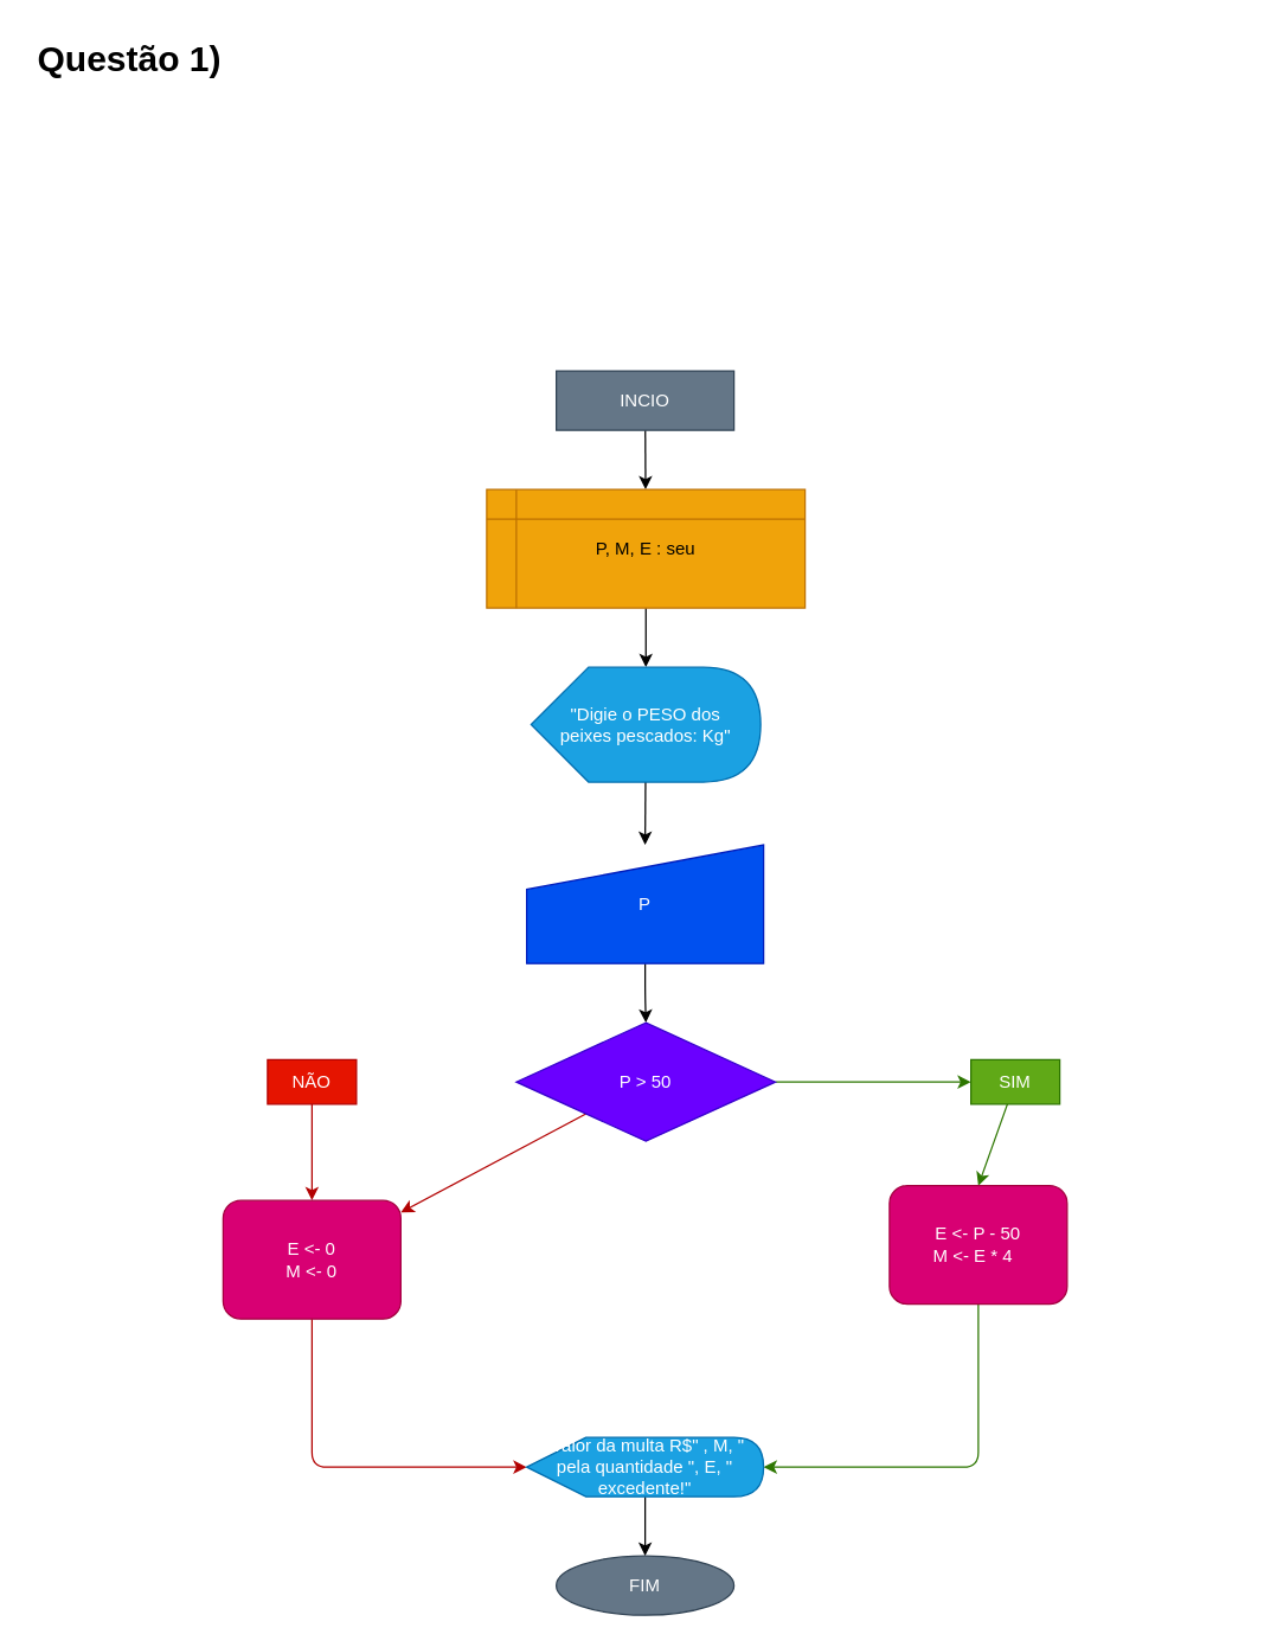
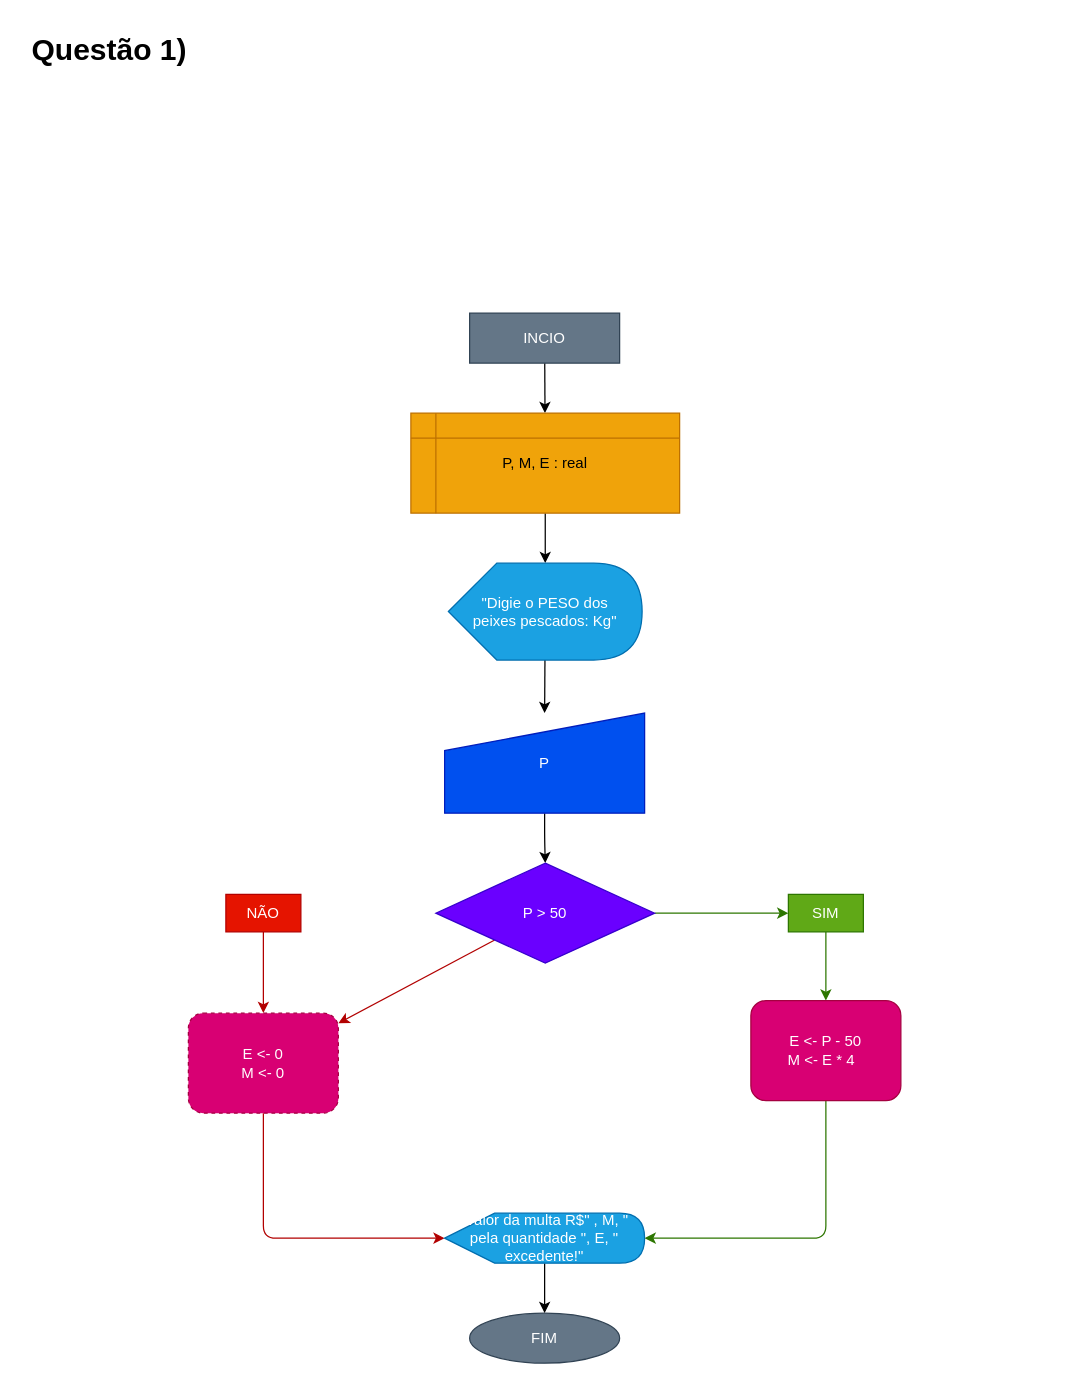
  <mxCell id="0" />
  <mxCell id="1" parent="0" />
  <mxCell id="2" value="&lt;h1&gt;&lt;span style=&quot;background-color: initial;&quot;&gt;Questão 1)&lt;/span&gt;&lt;/h1&gt;&lt;h1&gt;&lt;font color=&quot;#ffffff&quot;&gt;&lt;span style=&quot;font-family: Roboto, Arial, sans-serif; font-size: 14px; font-weight: 400; letter-spacing: 0.2px;&quot;&gt;1) João Papo-de-Pescador, homem de bem, comprou um microcomputador para controlar o rendimento diário de seu trabalho. Toda vez que ele traz um peso de peixes maior que o estabelecido pelo regulamento de pesca do estado de São Paulo (50 quilos) deve pagar um multa de R$ 4,00 por quilo excedente. João precisa que você faça um fluxograma que leia a variável P (peso de peixes) e verifique se há&amp;nbsp;&lt;/span&gt;&lt;span style=&quot;font-family: Roboto, Arial, sans-serif; font-size: 14px; font-weight: 400; letter-spacing: 0.2px;&quot;&gt;excesso. Se houver, gravar na variável E (Excesso) e na variável M o valor da multa Que João deverá pagar. Caso contrário mostrar tais variáveis com o conteúdo ZERO.&lt;/span&gt;&lt;/font&gt;&lt;br&gt;&lt;/h1&gt;" style="text;html=1;strokeColor=none;fillColor=none;spacing=5;spacingTop=-20;whiteSpace=wrap;overflow=hidden;rounded=0;" parent="1" vertex="1"><mxGeometry x="20" y="20" width="820" height="200" as="geometry" /></mxCell>
  <mxCell id="3" style="edgeStyle=none;html=1;fontColor=#FFFFFF;" parent="1" source="4" target="6" edge="1"><mxGeometry relative="1" as="geometry" /></mxCell>
  <mxCell id="4" value="INCIO" style="whiteSpace=wrap;html=1;fontColor=#ffffff;fillColor=#647687;strokeColor=#314354;rounded=0;" parent="1" vertex="1"><mxGeometry x="375" y="250" width="120" height="40" as="geometry" /></mxCell>
  <mxCell id="5" style="edgeStyle=none;html=1;entryX=0;entryY=0;entryDx=77.5;entryDy=0;entryPerimeter=0;fontColor=#FFFFFF;" parent="1" source="6" target="8" edge="1"><mxGeometry relative="1" as="geometry" /></mxCell>
- <mxCell id="6" value="P, M, E : seu" style="shape=internalStorage;whiteSpace=wrap;html=1;backgroundOutline=1;fontColor=#000000;fillColor=#f0a30a;strokeColor=#BD7000;" parent="1" vertex="1"><mxGeometry x="328" y="330" width="215" height="80" as="geometry" /></mxCell>
+ <mxCell id="6" value="P, M, E : real" style="shape=internalStorage;whiteSpace=wrap;html=1;backgroundOutline=1;fontColor=#000000;fillColor=#f0a30a;strokeColor=#BD7000;" parent="1" vertex="1"><mxGeometry x="328" y="330" width="215" height="80" as="geometry" /></mxCell>
  <mxCell id="7" style="edgeStyle=none;html=1;entryX=0.5;entryY=0;entryDx=0;entryDy=0;fontColor=#FFFFFF;" parent="1" source="8" target="10" edge="1"><mxGeometry relative="1" as="geometry" /></mxCell>
  <mxCell id="8" value="&quot;Digie o PESO dos&lt;br&gt;peixes pescados: Kg&quot;" style="shape=display;whiteSpace=wrap;html=1;fontColor=#ffffff;fillColor=#1ba1e2;strokeColor=#006EAF;" parent="1" vertex="1"><mxGeometry x="358" y="450" width="155" height="77.5" as="geometry" /></mxCell>
  <mxCell id="9" style="edgeStyle=orthogonalEdgeStyle;html=1;entryX=0.5;entryY=0;entryDx=0;entryDy=0;fontColor=#FFFFFF;" parent="1" source="10" target="13" edge="1"><mxGeometry relative="1" as="geometry" /></mxCell>
  <mxCell id="10" value="P" style="shape=manualInput;whiteSpace=wrap;html=1;fontColor=#ffffff;fillColor=#0050ef;strokeColor=#001DBC;" parent="1" vertex="1"><mxGeometry x="355" y="570" width="160" height="80" as="geometry" /></mxCell>
  <mxCell id="11" style="edgeStyle=none;html=1;fontColor=#FFFFFF;fillColor=#e51400;strokeColor=#B20000;" parent="1" source="13" target="19" edge="1"><mxGeometry relative="1" as="geometry" /></mxCell>
  <mxCell id="12" style="edgeStyle=none;html=1;entryX=0;entryY=0.5;entryDx=0;entryDy=0;fontColor=#FFFFFF;fillColor=#60a917;strokeColor=#2D7600;" parent="1" source="13" target="17" edge="1"><mxGeometry relative="1" as="geometry" /></mxCell>
  <mxCell id="13" value="P &amp;gt; 50" style="rhombus;whiteSpace=wrap;html=1;fontColor=#ffffff;fillColor=#6a00ff;strokeColor=#3700CC;" parent="1" vertex="1"><mxGeometry x="348" y="690" width="175" height="80" as="geometry" /></mxCell>
  <mxCell id="14" style="edgeStyle=none;html=1;entryX=0.5;entryY=0;entryDx=0;entryDy=0;fontColor=#FFFFFF;fillColor=#e51400;strokeColor=#B20000;" parent="1" source="15" target="19" edge="1"><mxGeometry relative="1" as="geometry" /></mxCell>
  <mxCell id="15" value="NÃO" style="text;html=1;strokeColor=#B20000;fillColor=#e51400;align=center;verticalAlign=middle;whiteSpace=wrap;rounded=0;fontColor=#ffffff;" parent="1" vertex="1"><mxGeometry x="180" y="715" width="60" height="30" as="geometry" /></mxCell>
  <mxCell id="16" style="edgeStyle=none;html=1;entryX=0.5;entryY=0;entryDx=0;entryDy=0;fontColor=#FFFFFF;fillColor=#60a917;strokeColor=#2D7600;" parent="1" source="17" target="22" edge="1"><mxGeometry relative="1" as="geometry" /></mxCell>
- <mxCell id="17" value="SIM" style="text;html=1;strokeColor=#2D7600;fillColor=#60a917;align=center;verticalAlign=middle;whiteSpace=wrap;rounded=0;fontColor=#ffffff;" parent="1" vertex="1"><mxGeometry x="655" y="715" width="60" height="30" as="geometry" /></mxCell>
+ <mxCell id="17" value="SIM" style="text;html=1;strokeColor=#2D7600;fillColor=#60a917;align=center;verticalAlign=middle;whiteSpace=wrap;rounded=0;fontColor=#ffffff;" parent="1" vertex="1"><mxGeometry x="630" y="715" width="60" height="30" as="geometry" /></mxCell>
  <mxCell id="18" style="edgeStyle=orthogonalEdgeStyle;html=1;entryX=0;entryY=0.5;entryDx=0;entryDy=0;entryPerimeter=0;fontColor=#FFFFFF;exitX=0.5;exitY=1;exitDx=0;exitDy=0;fillColor=#e51400;strokeColor=#B20000;" parent="1" source="19" target="24" edge="1"><mxGeometry relative="1" as="geometry" /></mxCell>
- <mxCell id="19" value="E &amp;lt;- 0&lt;br&gt;M &amp;lt;- 0" style="rounded=1;whiteSpace=wrap;html=1;fontColor=#ffffff;fillColor=#d80073;strokeColor=#A50040;" parent="1" vertex="1"><mxGeometry x="150" y="810" width="120" height="80" as="geometry" /></mxCell>
+ <mxCell id="19" value="E &amp;lt;- 0&lt;br&gt;M &amp;lt;- 0" style="rounded=1;whiteSpace=wrap;html=1;fontColor=#ffffff;fillColor=#d80073;strokeColor=#A50040;dashed=1;" parent="1" vertex="1"><mxGeometry x="150" y="810" width="120" height="80" as="geometry" /></mxCell>
  <mxCell id="20" value="FIM" style="ellipse;whiteSpace=wrap;html=1;fontColor=#ffffff;fillColor=#647687;strokeColor=#314354;" parent="1" vertex="1"><mxGeometry x="375" y="1050" width="120" height="40" as="geometry" /></mxCell>
  <mxCell id="21" style="edgeStyle=orthogonalEdgeStyle;html=1;entryX=1;entryY=0.5;entryDx=0;entryDy=0;entryPerimeter=0;fontColor=#FFFFFF;exitX=0.5;exitY=1;exitDx=0;exitDy=0;fillColor=#60a917;strokeColor=#2D7600;" parent="1" source="22" target="24" edge="1"><mxGeometry relative="1" as="geometry" /></mxCell>
  <mxCell id="22" value="E &amp;lt;- P - 50&lt;br&gt;M &amp;lt;- E * 4&amp;nbsp;&amp;nbsp;" style="rounded=1;whiteSpace=wrap;html=1;fontColor=#ffffff;fillColor=#d80073;strokeColor=#A50040;" parent="1" vertex="1"><mxGeometry x="600" y="800" width="120" height="80" as="geometry" /></mxCell>
  <mxCell id="23" style="edgeStyle=orthogonalEdgeStyle;html=1;entryX=0.5;entryY=0;entryDx=0;entryDy=0;fontColor=#FFFFFF;" parent="1" source="24" target="20" edge="1"><mxGeometry relative="1" as="geometry" /></mxCell>
  <mxCell id="24" value="&quot;Valor da multa R$&quot; , M, &quot; pela quantidade &quot;, E, &quot; excedente!&quot;" style="shape=display;whiteSpace=wrap;html=1;fontColor=#ffffff;fillColor=#1ba1e2;strokeColor=#006EAF;" parent="1" vertex="1"><mxGeometry x="355" y="970" width="160" height="40" as="geometry" /></mxCell>
